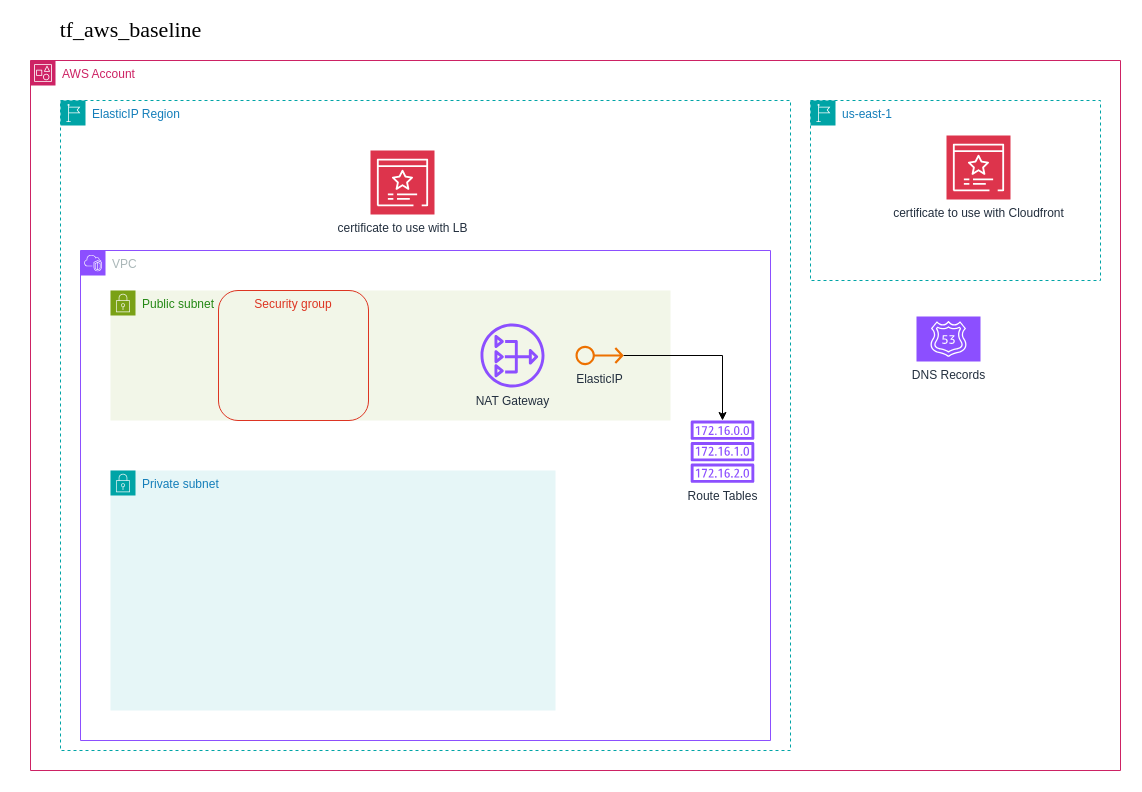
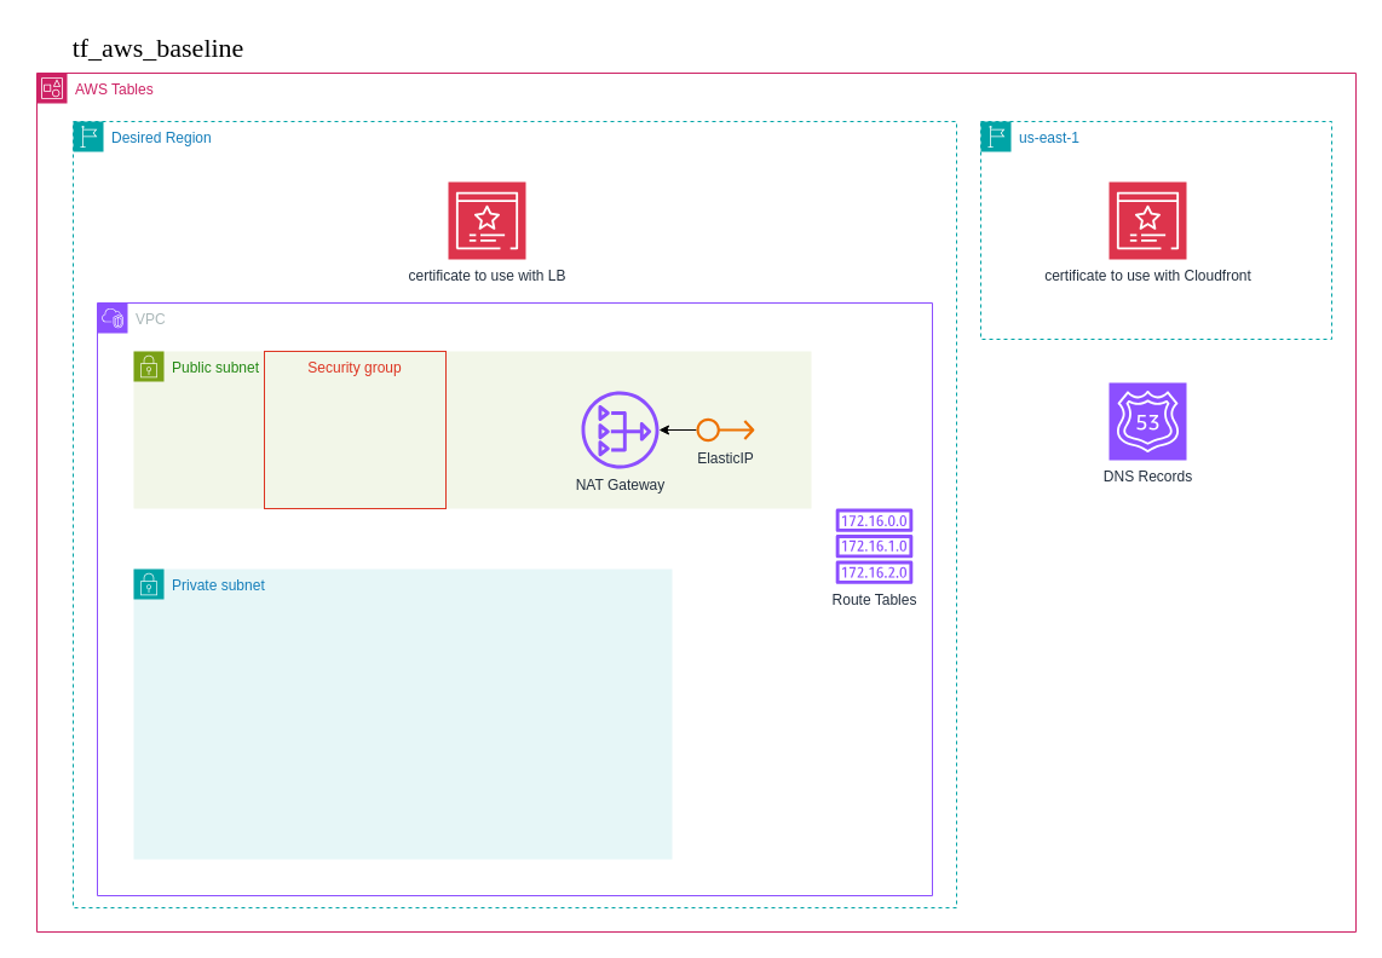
  <mxCell id="0" />
  <mxCell id="1" parent="0" />
- <mxCell id="2" value="AWS Account" style="points=[[0,0],[0.25,0],[0.5,0],[0.75,0],[1,0],[1,0.25],[1,0.5],[1,0.75],[1,1],[0.75,1],[0.5,1],[0.25,1],[0,1],[0,0.75],[0,0.5],[0,0.25]];outlineConnect=0;gradientColor=none;html=1;whiteSpace=wrap;fontSize=12;fontStyle=0;container=1;pointerEvents=0;collapsible=0;recursiveResize=0;shape=mxgraph.aws4.group;grIcon=mxgraph.aws4.group_account;strokeColor=#CD2264;fillColor=none;verticalAlign=top;align=left;spacingLeft=30;fontColor=#CD2264;dashed=0;" vertex="1" parent="1"><mxGeometry x="30" y="60" width="1090" height="710" as="geometry" /></mxCell>
- <mxCell id="3" value="ElasticIP Region" style="points=[[0,0],[0.25,0],[0.5,0],[0.75,0],[1,0],[1,0.25],[1,0.5],[1,0.75],[1,1],[0.75,1],[0.5,1],[0.25,1],[0,1],[0,0.75],[0,0.5],[0,0.25]];outlineConnect=0;gradientColor=none;html=1;whiteSpace=wrap;fontSize=12;fontStyle=0;container=1;pointerEvents=0;collapsible=0;recursiveResize=0;shape=mxgraph.aws4.group;grIcon=mxgraph.aws4.group_region;strokeColor=#00A4A6;fillColor=none;verticalAlign=top;align=left;spacingLeft=30;fontColor=#147EBA;dashed=1;" vertex="1" parent="2"><mxGeometry x="30" y="40" width="730" height="650" as="geometry" /></mxCell>
+ <mxCell id="2" value="AWS Tables" style="points=[[0,0],[0.25,0],[0.5,0],[0.75,0],[1,0],[1,0.25],[1,0.5],[1,0.75],[1,1],[0.75,1],[0.5,1],[0.25,1],[0,1],[0,0.75],[0,0.5],[0,0.25]];outlineConnect=0;gradientColor=none;html=1;whiteSpace=wrap;fontSize=12;fontStyle=0;container=1;pointerEvents=0;collapsible=0;recursiveResize=0;shape=mxgraph.aws4.group;grIcon=mxgraph.aws4.group_account;strokeColor=#CD2264;fillColor=none;verticalAlign=top;align=left;spacingLeft=30;fontColor=#CD2264;dashed=0;" vertex="1" parent="1"><mxGeometry x="30" y="60" width="1090" height="710" as="geometry" /></mxCell>
+ <mxCell id="3" value="Desired Region" style="points=[[0,0],[0.25,0],[0.5,0],[0.75,0],[1,0],[1,0.25],[1,0.5],[1,0.75],[1,1],[0.75,1],[0.5,1],[0.25,1],[0,1],[0,0.75],[0,0.5],[0,0.25]];outlineConnect=0;gradientColor=none;html=1;whiteSpace=wrap;fontSize=12;fontStyle=0;container=1;pointerEvents=0;collapsible=0;recursiveResize=0;shape=mxgraph.aws4.group;grIcon=mxgraph.aws4.group_region;strokeColor=#00A4A6;fillColor=none;verticalAlign=top;align=left;spacingLeft=30;fontColor=#147EBA;dashed=1;" vertex="1" parent="2"><mxGeometry x="30" y="40" width="730" height="650" as="geometry" /></mxCell>
  <mxCell id="4" value="certificate to use with LB" style="sketch=0;points=[[0,0,0],[0.25,0,0],[0.5,0,0],[0.75,0,0],[1,0,0],[0,1,0],[0.25,1,0],[0.5,1,0],[0.75,1,0],[1,1,0],[0,0.25,0],[0,0.5,0],[0,0.75,0],[1,0.25,0],[1,0.5,0],[1,0.75,0]];outlineConnect=0;fontColor=#232F3E;fillColor=#DD344C;strokeColor=#ffffff;dashed=0;verticalLabelPosition=bottom;verticalAlign=top;align=center;html=1;fontSize=12;fontStyle=0;aspect=fixed;shape=mxgraph.aws4.resourceIcon;resIcon=mxgraph.aws4.certificate_manager_3;" vertex="1" parent="3"><mxGeometry x="310" y="50" width="64" height="64" as="geometry" /></mxCell>
  <mxCell id="5" value="VPC" style="points=[[0,0],[0.25,0],[0.5,0],[0.75,0],[1,0],[1,0.25],[1,0.5],[1,0.75],[1,1],[0.75,1],[0.5,1],[0.25,1],[0,1],[0,0.75],[0,0.5],[0,0.25]];outlineConnect=0;gradientColor=none;html=1;whiteSpace=wrap;fontSize=12;fontStyle=0;container=1;pointerEvents=0;collapsible=0;recursiveResize=0;shape=mxgraph.aws4.group;grIcon=mxgraph.aws4.group_vpc2;strokeColor=#8C4FFF;fillColor=none;verticalAlign=top;align=left;spacingLeft=30;fontColor=#AAB7B8;dashed=0;" vertex="1" parent="3"><mxGeometry x="20" y="150" width="690" height="490" as="geometry" /></mxCell>
  <mxCell id="6" value="Public subnet" style="points=[[0,0],[0.25,0],[0.5,0],[0.75,0],[1,0],[1,0.25],[1,0.5],[1,0.75],[1,1],[0.75,1],[0.5,1],[0.25,1],[0,1],[0,0.75],[0,0.5],[0,0.25]];outlineConnect=0;gradientColor=none;html=1;whiteSpace=wrap;fontSize=12;fontStyle=0;container=1;pointerEvents=0;collapsible=0;recursiveResize=0;shape=mxgraph.aws4.group;grIcon=mxgraph.aws4.group_security_group;grStroke=0;strokeColor=#7AA116;fillColor=#F2F6E8;verticalAlign=top;align=left;spacingLeft=30;fontColor=#248814;dashed=0;" vertex="1" parent="5"><mxGeometry x="30" y="40" width="560" height="130" as="geometry" /></mxCell>
  <mxCell id="7" value="NAT Gateway" style="sketch=0;outlineConnect=0;fontColor=#232F3E;gradientColor=none;fillColor=#8C4FFF;strokeColor=none;dashed=0;verticalLabelPosition=bottom;verticalAlign=top;align=center;html=1;fontSize=12;fontStyle=0;aspect=fixed;pointerEvents=1;shape=mxgraph.aws4.nat_gateway;" vertex="1" parent="6"><mxGeometry x="370" y="33" width="64" height="64" as="geometry" /></mxCell>
- <mxCell id="8" value="" style="edgeStyle=orthogonalEdgeStyle;rounded=0;orthogonalLoop=1;jettySize=auto;html=1;" edge="1" parent="6" source="9" target="12"><mxGeometry relative="1" as="geometry" /></mxCell>
+ <mxCell id="8" value="" style="edgeStyle=orthogonalEdgeStyle;rounded=0;orthogonalLoop=1;jettySize=auto;html=1;" edge="1" parent="6" source="9" target="7"><mxGeometry relative="1" as="geometry" /></mxCell>
  <mxCell id="9" value="ElasticIP" style="sketch=0;outlineConnect=0;fontColor=#232F3E;gradientColor=none;fillColor=#ED7100;strokeColor=none;dashed=0;verticalLabelPosition=bottom;verticalAlign=top;align=center;html=1;fontSize=12;fontStyle=0;aspect=fixed;pointerEvents=1;shape=mxgraph.aws4.elastic_ip_address;" vertex="1" parent="6"><mxGeometry x="465" y="55" width="48" height="20" as="geometry" /></mxCell>
- <mxCell id="10" value="Security group" style="fillColor=none;strokeColor=#DD3522;verticalAlign=top;fontStyle=0;fontColor=#DD3522;whiteSpace=wrap;html=1;rounded=1;" vertex="1" parent="6"><mxGeometry x="108" width="150" height="130" as="geometry" /></mxCell>
+ <mxCell id="10" value="Security group" style="fillColor=none;strokeColor=#DD3522;verticalAlign=top;fontStyle=0;fontColor=#DD3522;whiteSpace=wrap;html=1;" vertex="1" parent="6"><mxGeometry x="108" width="150" height="130" as="geometry" /></mxCell>
  <mxCell id="11" value="Private subnet" style="points=[[0,0],[0.25,0],[0.5,0],[0.75,0],[1,0],[1,0.25],[1,0.5],[1,0.75],[1,1],[0.75,1],[0.5,1],[0.25,1],[0,1],[0,0.75],[0,0.5],[0,0.25]];outlineConnect=0;gradientColor=none;html=1;whiteSpace=wrap;fontSize=12;fontStyle=0;container=1;pointerEvents=0;collapsible=0;recursiveResize=0;shape=mxgraph.aws4.group;grIcon=mxgraph.aws4.group_security_group;grStroke=0;strokeColor=#00A4A6;fillColor=#E6F6F7;verticalAlign=top;align=left;spacingLeft=30;fontColor=#147EBA;dashed=0;" vertex="1" parent="5"><mxGeometry x="30" y="220" width="445" height="240" as="geometry" /></mxCell>
  <mxCell id="12" value="Route Tables" style="sketch=0;outlineConnect=0;fontColor=#232F3E;gradientColor=none;fillColor=#8C4FFF;strokeColor=none;dashed=0;verticalLabelPosition=bottom;verticalAlign=top;align=center;html=1;fontSize=12;fontStyle=0;aspect=fixed;pointerEvents=1;shape=mxgraph.aws4.route_table;" vertex="1" parent="5"><mxGeometry x="610" y="170" width="64" height="62.36" as="geometry" /></mxCell>
  <mxCell id="13" value="us-east-1" style="points=[[0,0],[0.25,0],[0.5,0],[0.75,0],[1,0],[1,0.25],[1,0.5],[1,0.75],[1,1],[0.75,1],[0.5,1],[0.25,1],[0,1],[0,0.75],[0,0.5],[0,0.25]];outlineConnect=0;gradientColor=none;html=1;whiteSpace=wrap;fontSize=12;fontStyle=0;container=1;pointerEvents=0;collapsible=0;recursiveResize=0;shape=mxgraph.aws4.group;grIcon=mxgraph.aws4.group_region;strokeColor=#00A4A6;fillColor=none;verticalAlign=top;align=left;spacingLeft=30;fontColor=#147EBA;dashed=1;" vertex="1" parent="2"><mxGeometry x="780" y="40" width="290" height="180" as="geometry" /></mxCell>
- <mxCell id="14" value="certificate to use with Cloudfront" style="sketch=0;points=[[0,0,0],[0.25,0,0],[0.5,0,0],[0.75,0,0],[1,0,0],[0,1,0],[0.25,1,0],[0.5,1,0],[0.75,1,0],[1,1,0],[0,0.25,0],[0,0.5,0],[0,0.75,0],[1,0.25,0],[1,0.5,0],[1,0.75,0]];outlineConnect=0;fontColor=#232F3E;fillColor=#DD344C;strokeColor=#ffffff;dashed=0;verticalLabelPosition=bottom;verticalAlign=top;align=center;html=1;fontSize=12;fontStyle=0;aspect=fixed;shape=mxgraph.aws4.resourceIcon;resIcon=mxgraph.aws4.certificate_manager_3;" vertex="1" parent="13"><mxGeometry x="136" y="35" width="64" height="64" as="geometry" /></mxCell>
- <mxCell id="15" value="DNS Records" style="sketch=0;points=[[0,0,0],[0.25,0,0],[0.5,0,0],[0.75,0,0],[1,0,0],[0,1,0],[0.25,1,0],[0.5,1,0],[0.75,1,0],[1,1,0],[0,0.25,0],[0,0.5,0],[0,0.75,0],[1,0.25,0],[1,0.5,0],[1,0.75,0]];outlineConnect=0;fontColor=#232F3E;fillColor=#8C4FFF;strokeColor=#ffffff;dashed=0;verticalLabelPosition=bottom;verticalAlign=top;align=center;html=1;fontSize=12;fontStyle=0;aspect=fixed;shape=mxgraph.aws4.resourceIcon;resIcon=mxgraph.aws4.route_53;" vertex="1" parent="2"><mxGeometry x="886" y="256" width="64" height="45" as="geometry" /></mxCell>
- <mxCell id="16" value="&lt;font style=&quot;font-size: 22px;&quot; face=&quot;JetBrains Mono&quot;&gt;tf_aws_baseline&lt;/font&gt;" style="text;html=1;align=center;verticalAlign=middle;resizable=0;points=[];autosize=1;strokeColor=none;fillColor=none;" vertex="1" parent="1"><mxGeometry x="20" y="10" width="220" height="40" as="geometry" /></mxCell>
+ <mxCell id="14" value="certificate to use with Cloudfront" style="sketch=0;points=[[0,0,0],[0.25,0,0],[0.5,0,0],[0.75,0,0],[1,0,0],[0,1,0],[0.25,1,0],[0.5,1,0],[0.75,1,0],[1,1,0],[0,0.25,0],[0,0.5,0],[0,0.75,0],[1,0.25,0],[1,0.5,0],[1,0.75,0]];outlineConnect=0;fontColor=#232F3E;fillColor=#DD344C;strokeColor=#ffffff;dashed=0;verticalLabelPosition=bottom;verticalAlign=top;align=center;html=1;fontSize=12;fontStyle=0;aspect=fixed;shape=mxgraph.aws4.resourceIcon;resIcon=mxgraph.aws4.certificate_manager_3;" vertex="1" parent="13"><mxGeometry x="106" y="50" width="64" height="64" as="geometry" /></mxCell>
+ <mxCell id="15" value="DNS Records" style="sketch=0;points=[[0,0,0],[0.25,0,0],[0.5,0,0],[0.75,0,0],[1,0,0],[0,1,0],[0.25,1,0],[0.5,1,0],[0.75,1,0],[1,1,0],[0,0.25,0],[0,0.5,0],[0,0.75,0],[1,0.25,0],[1,0.5,0],[1,0.75,0]];outlineConnect=0;fontColor=#232F3E;fillColor=#8C4FFF;strokeColor=#ffffff;dashed=0;verticalLabelPosition=bottom;verticalAlign=top;align=center;html=1;fontSize=12;fontStyle=0;aspect=fixed;shape=mxgraph.aws4.resourceIcon;resIcon=mxgraph.aws4.route_53;" vertex="1" parent="2"><mxGeometry x="886" y="256" width="64" height="64" as="geometry" /></mxCell>
+ <mxCell id="16" value="&lt;font style=&quot;font-size: 22px;&quot; face=&quot;JetBrains Mono&quot;&gt;tf_aws_baseline&lt;/font&gt;" style="text;html=1;align=center;verticalAlign=middle;resizable=0;points=[];autosize=1;strokeColor=none;fillColor=none;" vertex="1" parent="1"><mxGeometry x="20" y="20" width="220" height="40" as="geometry" /></mxCell>
